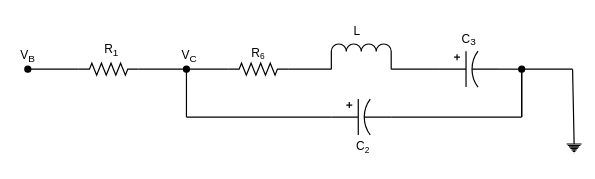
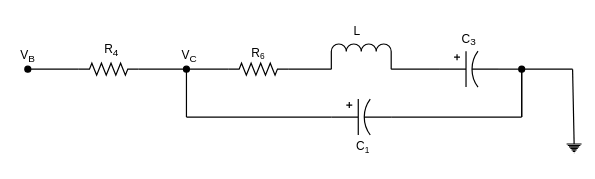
  <mxCell id="0" />
  <mxCell id="1" parent="0" />
  <mxCell id="2" value="" style="pointerEvents=1;verticalLabelPosition=bottom;shadow=0;dashed=0;align=center;html=1;verticalAlign=top;shape=mxgraph.electrical.inductors.inductor;strokeWidth=2;" vertex="1" parent="1"><mxGeometry x="552" y="73" width="100" height="42" as="geometry" /></mxCell>
  <mxCell id="3" value="" style="pointerEvents=1;verticalLabelPosition=bottom;shadow=0;dashed=0;align=center;html=1;verticalAlign=top;shape=mxgraph.electrical.resistors.resistor_2;strokeWidth=2;" vertex="1" parent="1"><mxGeometry x="380" y="105" width="100" height="20" as="geometry" /></mxCell>
  <mxCell id="4" value="" style="endArrow=none;html=1;exitX=1;exitY=0.5;exitDx=0;exitDy=0;exitPerimeter=0;entryX=0;entryY=1;entryDx=0;entryDy=0;entryPerimeter=0;strokeWidth=2;" edge="1" parent="1" source="3" target="2"><mxGeometry width="50" height="50" relative="1" as="geometry"><mxPoint x="710" y="35" as="sourcePoint" /><mxPoint x="760" y="-15" as="targetPoint" /></mxGeometry></mxCell>
  <mxCell id="5" value="" style="pointerEvents=1;verticalLabelPosition=bottom;shadow=0;dashed=0;align=center;html=1;verticalAlign=top;shape=mxgraph.electrical.capacitors.capacitor_3;strokeWidth=2;" vertex="1" parent="1"><mxGeometry x="732" y="85" width="100" height="60" as="geometry" /></mxCell>
  <mxCell id="6" value="" style="endArrow=none;html=1;strokeWidth=2;exitX=1;exitY=1;exitDx=0;exitDy=0;exitPerimeter=0;entryX=0;entryY=0.5;entryDx=0;entryDy=0;entryPerimeter=0;" edge="1" parent="1" source="2" target="5"><mxGeometry width="50" height="50" relative="1" as="geometry"><mxPoint x="710" y="35" as="sourcePoint" /><mxPoint x="760" y="-15" as="targetPoint" /></mxGeometry></mxCell>
  <mxCell id="7" value="" style="pointerEvents=1;verticalLabelPosition=bottom;shadow=0;dashed=0;align=center;html=1;verticalAlign=top;shape=mxgraph.electrical.capacitors.capacitor_3;strokeWidth=2;" vertex="1" parent="1"><mxGeometry x="552" y="165" width="100" height="60" as="geometry" /></mxCell>
  <mxCell id="8" value="" style="endArrow=none;html=1;strokeWidth=2;" edge="1" parent="1"><mxGeometry width="50" height="50" relative="1" as="geometry"><mxPoint x="870" y="115" as="sourcePoint" /><mxPoint x="955" y="115" as="targetPoint" /></mxGeometry></mxCell>
  <mxCell id="9" value="" style="endArrow=none;html=1;strokeWidth=2;exitX=1;exitY=0.5;exitDx=0;exitDy=0;exitPerimeter=0;" edge="1" parent="1" source="7"><mxGeometry width="50" height="50" relative="1" as="geometry"><mxPoint x="710" y="35" as="sourcePoint" /><mxPoint x="870" y="195" as="targetPoint" /></mxGeometry></mxCell>
  <mxCell id="10" value="" style="verticalLabelPosition=bottom;shadow=0;dashed=0;align=center;html=1;verticalAlign=top;strokeWidth=2;shape=ellipse;fillColor=#000000;" vertex="1" parent="1"><mxGeometry x="865" y="110" width="10" height="10" as="geometry" /></mxCell>
  <mxCell id="11" value="" style="endArrow=none;html=1;strokeWidth=2;exitX=1;exitY=0.5;exitDx=0;exitDy=0;exitPerimeter=0;entryX=0;entryY=0.5;entryDx=0;entryDy=0;" edge="1" parent="1" source="5" target="10"><mxGeometry width="50" height="50" relative="1" as="geometry"><mxPoint x="832" y="115" as="sourcePoint" /><mxPoint x="860" y="115" as="targetPoint" /></mxGeometry></mxCell>
  <mxCell id="12" value="" style="endArrow=none;html=1;strokeWidth=2;entryX=0.5;entryY=0;entryDx=0;entryDy=0;" edge="1" parent="1" target="10"><mxGeometry width="50" height="50" relative="1" as="geometry"><mxPoint x="870" y="195" as="sourcePoint" /><mxPoint x="760" y="85" as="targetPoint" /></mxGeometry></mxCell>
  <mxCell id="13" value="" style="endArrow=none;html=1;strokeWidth=2;entryX=0.5;entryY=0;entryDx=0;entryDy=0;" edge="1" parent="1"><mxGeometry width="50" height="50" relative="1" as="geometry"><mxPoint x="870" y="195" as="sourcePoint" /><mxPoint x="870" y="110" as="targetPoint" /></mxGeometry></mxCell>
  <mxCell id="14" value="" style="endArrow=none;html=1;strokeWidth=2;exitX=0;exitY=0.5;exitDx=0;exitDy=0;exitPerimeter=0;entryX=1;entryY=0.5;entryDx=0;entryDy=0;entryPerimeter=0;" edge="1" parent="1" source="17" target="19"><mxGeometry width="50" height="50" relative="1" as="geometry"><mxPoint x="570" y="115" as="sourcePoint" /><mxPoint x="270" y="115" as="targetPoint" /></mxGeometry></mxCell>
  <mxCell id="15" value="" style="endArrow=none;html=1;strokeWidth=2;exitX=0;exitY=0.5;exitDx=0;exitDy=0;exitPerimeter=0;" edge="1" parent="1" source="7"><mxGeometry width="50" height="50" relative="1" as="geometry"><mxPoint x="570" y="115" as="sourcePoint" /><mxPoint x="310" y="195" as="targetPoint" /></mxGeometry></mxCell>
  <mxCell id="16" value="" style="endArrow=none;html=1;strokeWidth=2;" edge="1" parent="1"><mxGeometry width="50" height="50" relative="1" as="geometry"><mxPoint x="310" y="195" as="sourcePoint" /><mxPoint x="310" y="115" as="targetPoint" /></mxGeometry></mxCell>
  <mxCell id="17" value="" style="verticalLabelPosition=bottom;shadow=0;dashed=0;align=center;html=1;verticalAlign=top;strokeWidth=2;shape=ellipse;fillColor=#000000;" vertex="1" parent="1"><mxGeometry x="305" y="110" width="10" height="10" as="geometry" /></mxCell>
  <mxCell id="18" value="" style="endArrow=none;html=1;strokeWidth=2;exitX=0;exitY=0.5;exitDx=0;exitDy=0;exitPerimeter=0;" edge="1" parent="1" source="3" target="17"><mxGeometry width="50" height="50" relative="1" as="geometry"><mxPoint x="380" y="115" as="sourcePoint" /><mxPoint x="270" y="115" as="targetPoint" /></mxGeometry></mxCell>
  <mxCell id="19" value="" style="pointerEvents=1;verticalLabelPosition=bottom;shadow=0;dashed=0;align=center;html=1;verticalAlign=top;shape=mxgraph.electrical.resistors.resistor_2;strokeWidth=2;" vertex="1" parent="1"><mxGeometry x="130" y="105" width="100" height="20" as="geometry" /></mxCell>
  <mxCell id="20" value="" style="endArrow=none;html=1;strokeWidth=2;exitX=0;exitY=0.5;exitDx=0;exitDy=0;exitPerimeter=0;" edge="1" parent="1" source="21"><mxGeometry width="50" height="50" relative="1" as="geometry"><mxPoint x="430" y="135" as="sourcePoint" /><mxPoint x="40" y="115" as="targetPoint" /></mxGeometry></mxCell>
  <mxCell id="21" value="" style="verticalLabelPosition=bottom;shadow=0;dashed=0;align=center;html=1;verticalAlign=top;strokeWidth=2;shape=ellipse;fillColor=#000000;" vertex="1" parent="1"><mxGeometry x="40" y="110" width="10" height="10" as="geometry" /></mxCell>
  <mxCell id="22" value="" style="endArrow=none;html=1;strokeWidth=2;exitX=0;exitY=0.5;exitDx=0;exitDy=0;exitPerimeter=0;" edge="1" parent="1" source="19" target="21"><mxGeometry width="50" height="50" relative="1" as="geometry"><mxPoint x="130" y="115" as="sourcePoint" /><mxPoint x="40" y="115" as="targetPoint" /></mxGeometry></mxCell>
  <mxCell id="23" value="" style="pointerEvents=1;verticalLabelPosition=bottom;shadow=0;dashed=0;align=center;html=1;verticalAlign=top;shape=mxgraph.electrical.signal_sources.protective_earth;strokeWidth=2;fillColor=#000000;" vertex="1" parent="1"><mxGeometry x="945" y="235" width="25" height="20" as="geometry" /></mxCell>
  <mxCell id="24" value="" style="endArrow=none;html=1;strokeWidth=2;exitX=0.5;exitY=0;exitDx=0;exitDy=0;exitPerimeter=0;" edge="1" parent="1" source="23"><mxGeometry width="50" height="50" relative="1" as="geometry"><mxPoint x="950" y="225" as="sourcePoint" /><mxPoint x="955" y="115" as="targetPoint" /><Array as="points" /></mxGeometry></mxCell>
- <mxCell id="25" value="&lt;font style=&quot;font-size: 20px&quot;&gt;R&lt;sub&gt;1&lt;/sub&gt;&lt;/font&gt;" style="text;html=1;strokeColor=none;fillColor=none;align=center;verticalAlign=middle;whiteSpace=wrap;rounded=0;aspect=fixed;strokeWidth=2;" vertex="1" parent="1"><mxGeometry x="160" y="52.5" width="50" height="62.5" as="geometry" /></mxCell>
+ <mxCell id="25" value="&lt;font style=&quot;font-size: 20px&quot;&gt;R&lt;sub&gt;4&lt;/sub&gt;&lt;/font&gt;" style="text;html=1;strokeColor=none;fillColor=none;align=center;verticalAlign=middle;whiteSpace=wrap;rounded=0;aspect=fixed;strokeWidth=2;" vertex="1" parent="1"><mxGeometry x="160" y="52.5" width="50" height="62.5" as="geometry" /></mxCell>
  <mxCell id="26" value="&lt;font style=&quot;font-size: 20px&quot;&gt;R&lt;/font&gt;&lt;font style=&quot;font-size: 16.667px&quot;&gt;&lt;sub&gt;6&lt;/sub&gt;&lt;/font&gt;" style="text;html=1;strokeColor=none;fillColor=none;align=center;verticalAlign=middle;whiteSpace=wrap;rounded=0;aspect=fixed;strokeWidth=2;" vertex="1" parent="1"><mxGeometry x="405" y="57.5" width="50" height="62.5" as="geometry" /></mxCell>
  <mxCell id="27" value="&lt;font&gt;&lt;sub&gt;&lt;span style=&quot;font-size: 20px&quot;&gt;C&lt;sub&gt;3&lt;/sub&gt;&lt;/span&gt;&lt;/sub&gt;&lt;/font&gt;" style="text;html=1;strokeColor=none;fillColor=none;align=center;verticalAlign=middle;whiteSpace=wrap;rounded=0;aspect=fixed;strokeWidth=2;" vertex="1" parent="1"><mxGeometry x="757" y="35" width="50" height="62.5" as="geometry" /></mxCell>
- <mxCell id="28" value="&lt;font&gt;&lt;sub&gt;&lt;span style=&quot;font-size: 20px&quot;&gt;C&lt;/span&gt;&lt;span style=&quot;font-size: 16.667px&quot;&gt;&lt;sub&gt;2&lt;/sub&gt;&lt;/span&gt;&lt;/sub&gt;&lt;/font&gt;" style="text;html=1;strokeColor=none;fillColor=none;align=center;verticalAlign=middle;whiteSpace=wrap;rounded=0;aspect=fixed;strokeWidth=2;" vertex="1" parent="1"><mxGeometry x="580" y="213.75" width="50" height="62.5" as="geometry" /></mxCell>
+ <mxCell id="28" value="&lt;font&gt;&lt;sub&gt;&lt;span style=&quot;font-size: 20px&quot;&gt;C&lt;/span&gt;&lt;span style=&quot;font-size: 16.667px&quot;&gt;&lt;sub&gt;1&lt;/sub&gt;&lt;/span&gt;&lt;/sub&gt;&lt;/font&gt;" style="text;html=1;strokeColor=none;fillColor=none;align=center;verticalAlign=middle;whiteSpace=wrap;rounded=0;aspect=fixed;strokeWidth=2;" vertex="1" parent="1"><mxGeometry x="580" y="213.75" width="50" height="62.5" as="geometry" /></mxCell>
  <mxCell id="29" value="&lt;span style=&quot;font-size: 20px&quot;&gt;L&lt;/span&gt;" style="text;html=1;strokeColor=none;fillColor=none;align=center;verticalAlign=middle;whiteSpace=wrap;rounded=0;aspect=fixed;strokeWidth=2;" vertex="1" parent="1"><mxGeometry x="570" y="20" width="50" height="62.5" as="geometry" /></mxCell>
  <mxCell id="30" value="&lt;span style=&quot;font-size: 20px&quot;&gt;V&lt;sub&gt;B&lt;/sub&gt;&lt;/span&gt;" style="text;html=1;strokeColor=none;fillColor=none;align=center;verticalAlign=middle;whiteSpace=wrap;rounded=0;aspect=fixed;strokeWidth=3;" vertex="1" parent="1"><mxGeometry x="20" y="62.5" width="50" height="62.5" as="geometry" /></mxCell>
  <mxCell id="31" value="&lt;span style=&quot;font-size: 20px&quot;&gt;V&lt;sub&gt;C&lt;/sub&gt;&lt;/span&gt;" style="text;html=1;strokeColor=none;fillColor=none;align=center;verticalAlign=middle;whiteSpace=wrap;rounded=0;aspect=fixed;strokeWidth=2;" vertex="1" parent="1"><mxGeometry x="290" y="62.5" width="50" height="62.5" as="geometry" /></mxCell>
